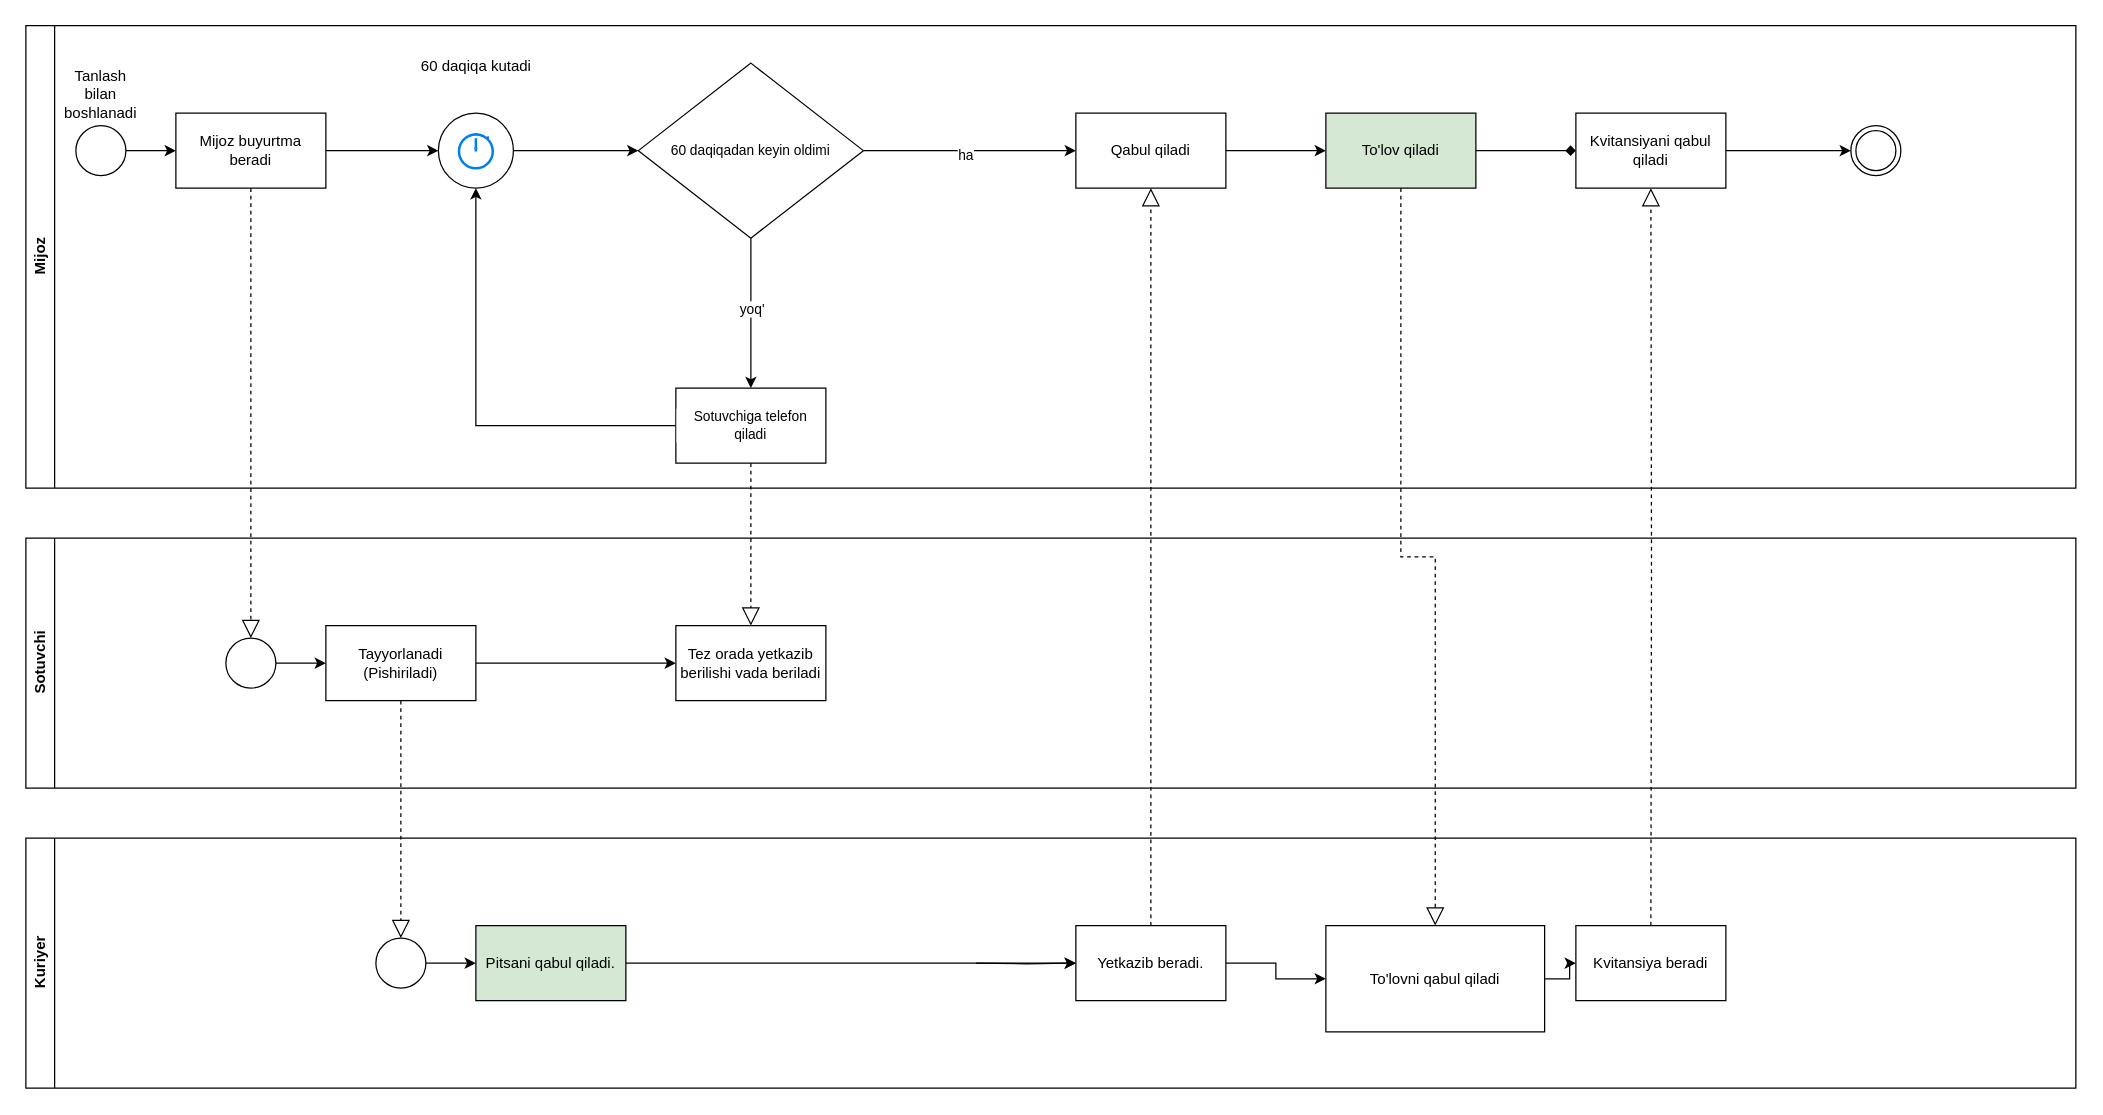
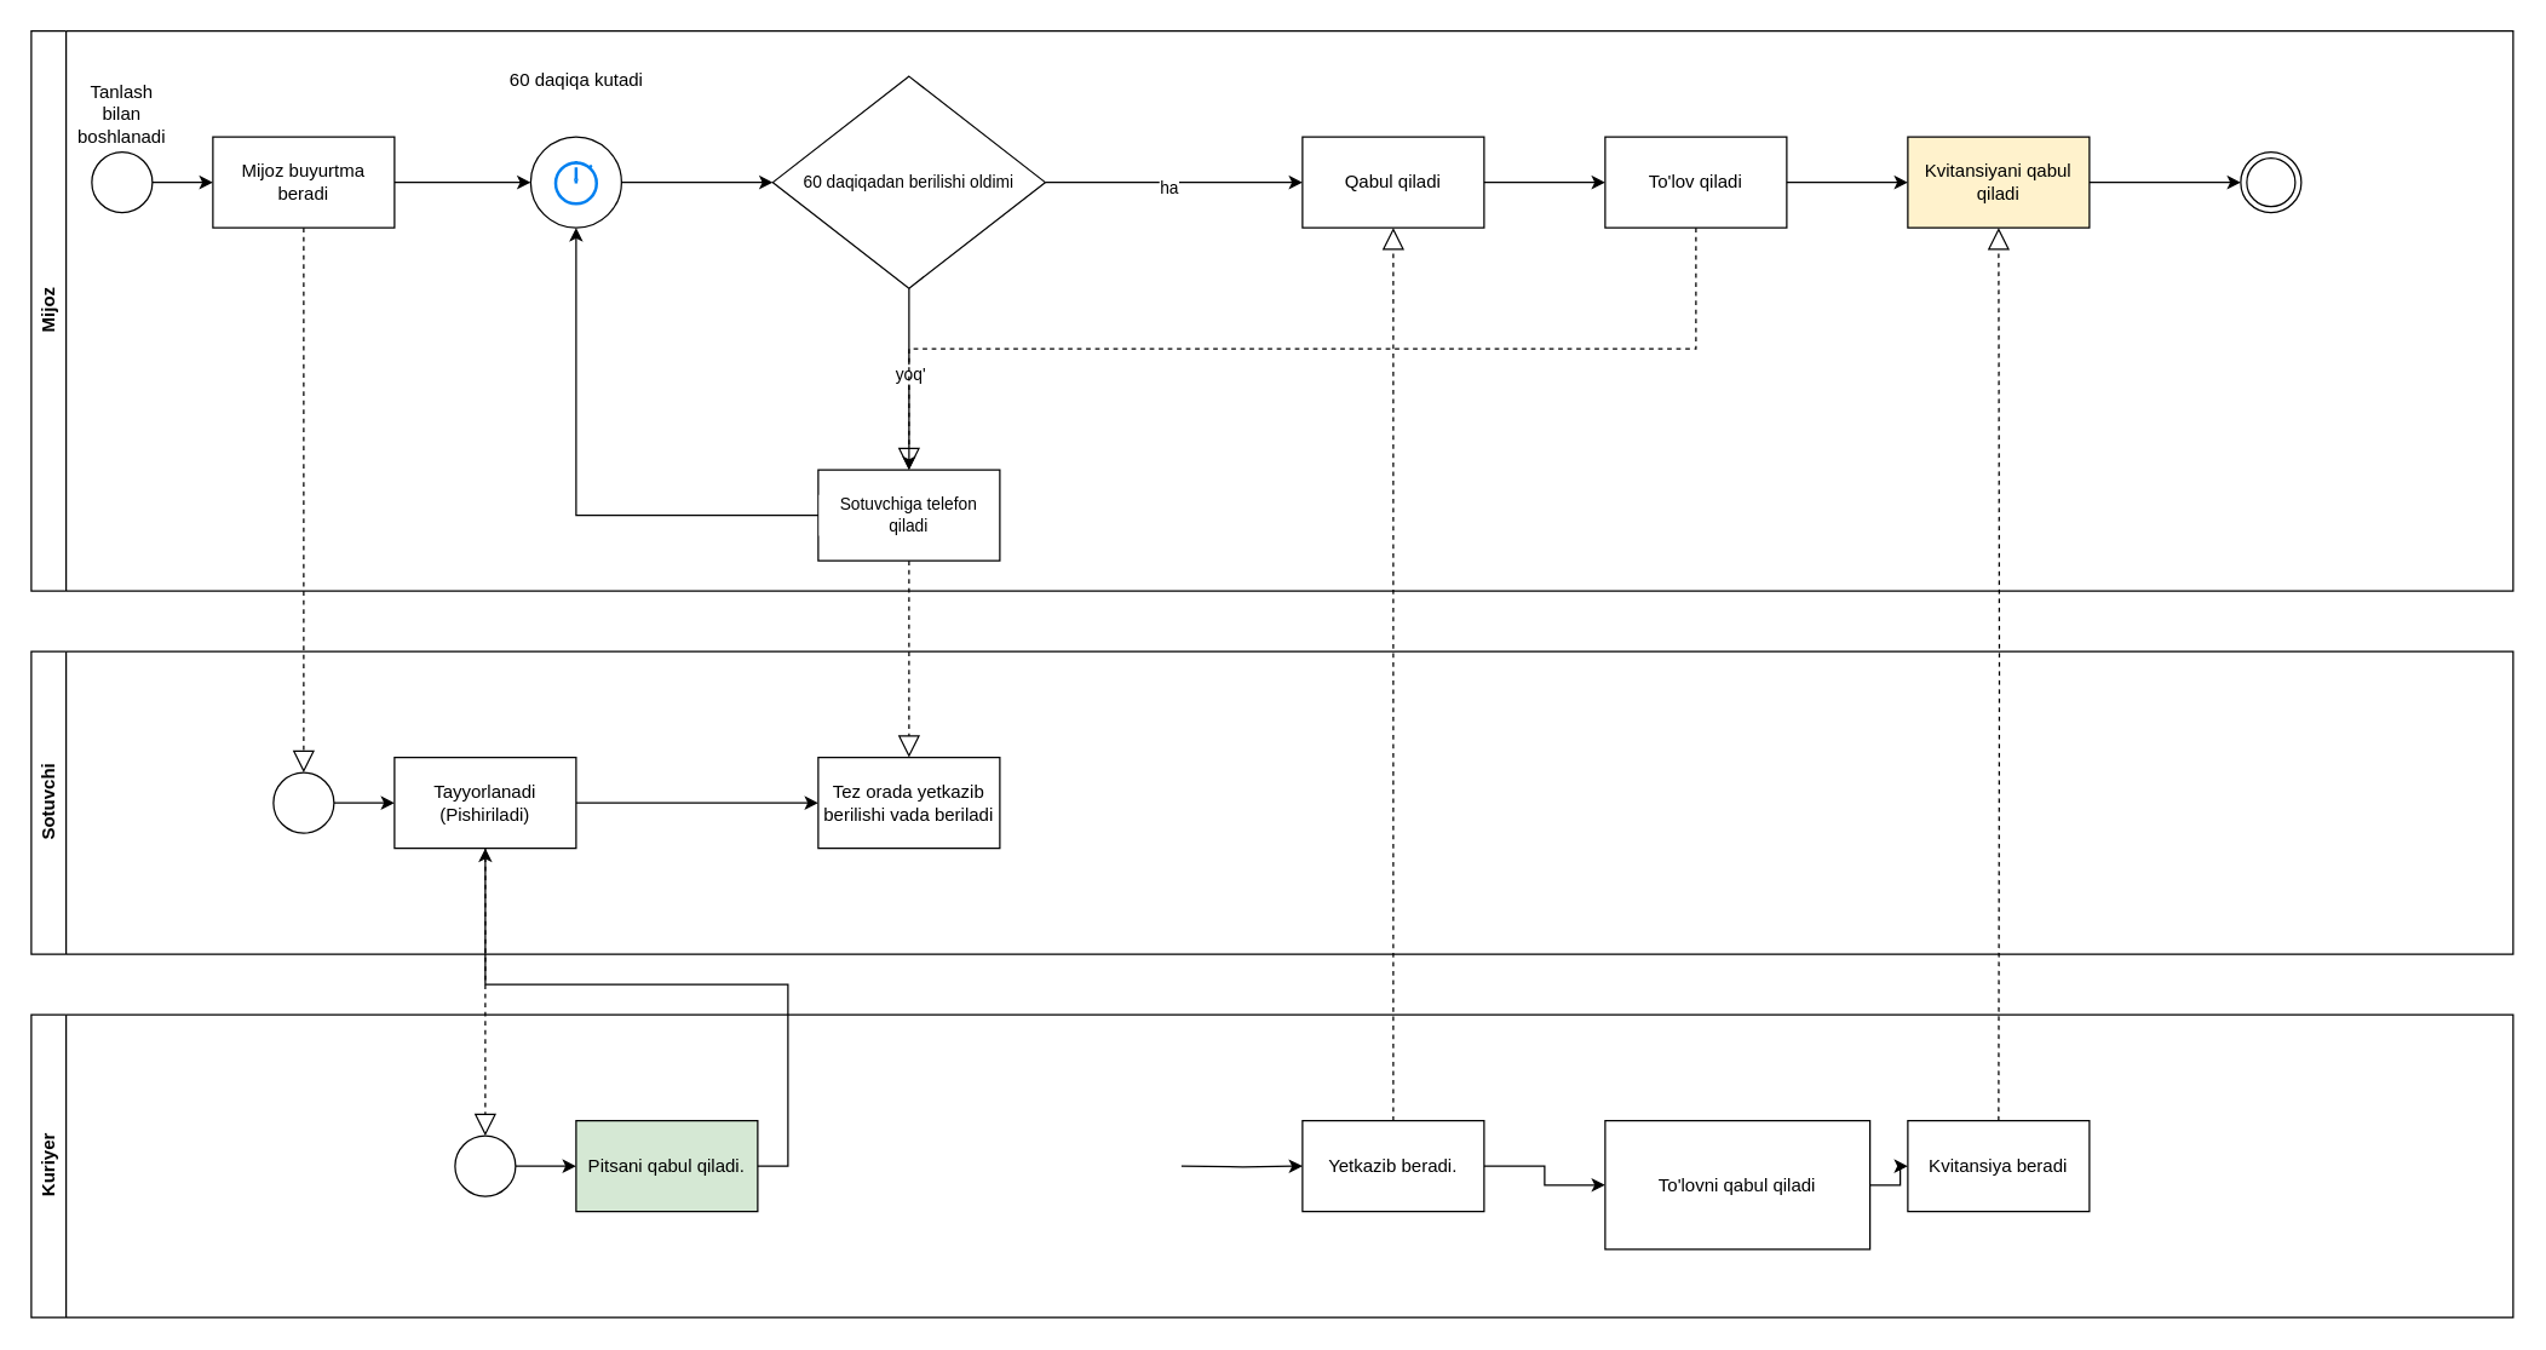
  <mxCell id="0" />
  <mxCell id="1" parent="0" />
  <mxCell id="2" value="Sotuvchi" style="swimlane;horizontal=0;whiteSpace=wrap;html=1;" parent="1" vertex="1"><mxGeometry y="430" width="1640" height="200" as="geometry" x="20" /></mxCell>
  <mxCell id="3" value="" style="edgeStyle=orthogonalEdgeStyle;rounded=0;orthogonalLoop=1;jettySize=auto;html=1;strokeColor=default;align=center;verticalAlign=middle;fontFamily=Helvetica;fontSize=11;fontColor=default;labelBackgroundColor=default;endArrow=classic;" parent="2" source="4" target="6" edge="1"><mxGeometry relative="1" as="geometry" /></mxCell>
  <mxCell id="4" value="" style="ellipse;whiteSpace=wrap;html=1;aspect=fixed;" parent="2" vertex="1"><mxGeometry x="160" y="80" width="40" height="40" as="geometry" /></mxCell>
  <mxCell id="5" value="" style="edgeStyle=orthogonalEdgeStyle;rounded=0;orthogonalLoop=1;jettySize=auto;html=1;strokeColor=default;align=center;verticalAlign=middle;fontFamily=Helvetica;fontSize=11;fontColor=default;labelBackgroundColor=default;endArrow=classic;" parent="2" source="6" target="7" edge="1"><mxGeometry relative="1" as="geometry" /></mxCell>
  <mxCell id="6" value="Tayyorlanadi&lt;br&gt;(Pishiriladi)" style="whiteSpace=wrap;html=1;" parent="2" vertex="1"><mxGeometry x="240" y="70" width="120" height="60" as="geometry" /></mxCell>
  <mxCell id="7" value="Tez orada yetkazib berilishi vada beriladi" style="whiteSpace=wrap;html=1;" parent="2" vertex="1"><mxGeometry x="520" y="70" width="120" height="60" as="geometry" /></mxCell>
  <mxCell id="8" value="Mijoz" style="swimlane;horizontal=0;whiteSpace=wrap;html=1;" parent="1" vertex="1"><mxGeometry y="20" width="1640" height="370" as="geometry" x="20" /></mxCell>
  <mxCell id="9" value="" style="edgeStyle=orthogonalEdgeStyle;rounded=0;orthogonalLoop=1;jettySize=auto;html=1;" parent="8" source="10" target="12" edge="1"><mxGeometry relative="1" as="geometry" /></mxCell>
  <mxCell id="10" value="" style="ellipse;whiteSpace=wrap;html=1;aspect=fixed;" parent="8" vertex="1"><mxGeometry x="40" y="80" width="40" height="40" as="geometry" /></mxCell>
  <mxCell id="11" style="edgeStyle=orthogonalEdgeStyle;rounded=0;orthogonalLoop=1;jettySize=auto;html=1;exitX=1;exitY=0.5;exitDx=0;exitDy=0;entryX=0;entryY=0.5;entryDx=0;entryDy=0;" edge="1" parent="8" source="12" target="29"><mxGeometry relative="1" as="geometry" /></mxCell>
  <mxCell id="12" value="Mijoz buyurtma beradi" style="whiteSpace=wrap;html=1;" parent="8" vertex="1"><mxGeometry x="120" y="70" width="120" height="60" as="geometry" /></mxCell>
  <mxCell id="13" value="Tanlash bilan boshlanadi" style="text;html=1;align=center;verticalAlign=middle;whiteSpace=wrap;rounded=0;" parent="8" vertex="1"><mxGeometry x="30" y="40" width="60" height="30" as="geometry" /></mxCell>
  <mxCell id="14" value="Qabul qiladi" style="whiteSpace=wrap;html=1;" parent="8" vertex="1"><mxGeometry x="840" y="70" width="120" height="60" as="geometry" /></mxCell>
- <mxCell id="15" value="To'lov qiladi" style="whiteSpace=wrap;html=1;fillColor=#d5e8d4;" parent="8" vertex="1"><mxGeometry x="1040" y="70" width="120" height="60" as="geometry" /></mxCell>
+ <mxCell id="15" value="To'lov qiladi" style="whiteSpace=wrap;html=1;" parent="8" vertex="1"><mxGeometry x="1040" y="70" width="120" height="60" as="geometry" /></mxCell>
  <mxCell id="16" value="" style="edgeStyle=orthogonalEdgeStyle;rounded=0;orthogonalLoop=1;jettySize=auto;html=1;strokeColor=default;align=center;verticalAlign=middle;fontFamily=Helvetica;fontSize=11;fontColor=default;labelBackgroundColor=default;endArrow=classic;" parent="8" source="14" target="15" edge="1"><mxGeometry relative="1" as="geometry" /></mxCell>
- <mxCell id="17" value="Kvitansiyani qabul qiladi" style="whiteSpace=wrap;html=1;" parent="8" vertex="1"><mxGeometry x="1240" y="70" width="120" height="60" as="geometry" /></mxCell>
- <mxCell id="18" value="" style="edgeStyle=orthogonalEdgeStyle;rounded=0;orthogonalLoop=1;jettySize=auto;html=1;strokeColor=default;align=center;verticalAlign=middle;fontFamily=Helvetica;fontSize=11;fontColor=default;labelBackgroundColor=default;endArrow=diamond;" parent="8" source="15" target="17" edge="1"><mxGeometry relative="1" as="geometry" /></mxCell>
+ <mxCell id="17" value="Kvitansiyani qabul qiladi" style="whiteSpace=wrap;html=1;fillColor=#fff2cc;" parent="8" vertex="1"><mxGeometry x="1240" y="70" width="120" height="60" as="geometry" /></mxCell>
+ <mxCell id="18" value="" style="edgeStyle=orthogonalEdgeStyle;rounded=0;orthogonalLoop=1;jettySize=auto;html=1;strokeColor=default;align=center;verticalAlign=middle;fontFamily=Helvetica;fontSize=11;fontColor=default;labelBackgroundColor=default;endArrow=classic;" parent="8" source="15" target="17" edge="1"><mxGeometry relative="1" as="geometry" /></mxCell>
  <mxCell id="19" value="" style="edgeStyle=orthogonalEdgeStyle;rounded=0;orthogonalLoop=1;jettySize=auto;html=1;strokeColor=default;align=center;verticalAlign=middle;fontFamily=Helvetica;fontSize=11;fontColor=default;labelBackgroundColor=default;endArrow=classic;" parent="8" source="17" edge="1"><mxGeometry relative="1" as="geometry"><mxPoint x="1460" y="100.0" as="targetPoint" /></mxGeometry></mxCell>
  <mxCell id="20" style="edgeStyle=orthogonalEdgeStyle;rounded=0;orthogonalLoop=1;jettySize=auto;html=1;exitX=1;exitY=0.5;exitDx=0;exitDy=0;entryX=0;entryY=0.5;entryDx=0;entryDy=0;strokeColor=default;align=center;verticalAlign=middle;fontFamily=Helvetica;fontSize=11;fontColor=default;labelBackgroundColor=default;endArrow=classic;" parent="8" source="24" target="14" edge="1"><mxGeometry relative="1" as="geometry" /></mxCell>
  <mxCell id="21" value="ha" style="edgeLabel;html=1;align=center;verticalAlign=middle;resizable=0;points=[];fontFamily=Helvetica;fontSize=11;fontColor=default;labelBackgroundColor=default;" parent="20" vertex="1" connectable="0"><mxGeometry x="-0.048" y="-3" relative="1" as="geometry"><mxPoint as="offset" /></mxGeometry></mxCell>
  <mxCell id="22" value="" style="edgeStyle=orthogonalEdgeStyle;rounded=0;orthogonalLoop=1;jettySize=auto;html=1;strokeColor=default;align=center;verticalAlign=middle;fontFamily=Helvetica;fontSize=11;fontColor=default;labelBackgroundColor=default;endArrow=classic;" parent="8" source="24" target="25" edge="1"><mxGeometry relative="1" as="geometry" /></mxCell>
  <mxCell id="23" value="yoq'" style="edgeLabel;html=1;align=center;verticalAlign=middle;resizable=0;points=[];fontFamily=Helvetica;fontSize=11;fontColor=default;labelBackgroundColor=default;" parent="22" vertex="1" connectable="0"><mxGeometry x="-0.065" relative="1" as="geometry"><mxPoint as="offset" /></mxGeometry></mxCell>
- <mxCell id="24" value="60 daqiqadan keyin oldimi" style="rhombus;whiteSpace=wrap;html=1;fontFamily=Helvetica;fontSize=11;fontColor=default;labelBackgroundColor=default;" parent="8" vertex="1"><mxGeometry x="490" y="30" width="180" height="140" as="geometry" /></mxCell>
+ <mxCell id="24" value="60 daqiqadan berilishi oldimi" style="rhombus;whiteSpace=wrap;html=1;fontFamily=Helvetica;fontSize=11;fontColor=default;labelBackgroundColor=default;" parent="8" vertex="1"><mxGeometry x="490" y="30" width="180" height="140" as="geometry" /></mxCell>
  <mxCell id="25" value="Sotuvchiga telefon qiladi" style="whiteSpace=wrap;html=1;fontSize=11;labelBackgroundColor=default;" parent="8" vertex="1"><mxGeometry x="520" y="290" width="120" height="60" as="geometry" /></mxCell>
  <mxCell id="26" style="edgeStyle=orthogonalEdgeStyle;rounded=0;orthogonalLoop=1;jettySize=auto;html=1;exitX=0;exitY=0.5;exitDx=0;exitDy=0;entryX=0.5;entryY=1;entryDx=0;entryDy=0;strokeColor=default;align=center;verticalAlign=middle;fontFamily=Helvetica;fontSize=11;fontColor=default;labelBackgroundColor=default;endArrow=classic;" parent="8" source="25" target="29" edge="1"><mxGeometry relative="1" as="geometry"><mxPoint x="360.48" y="123.48" as="targetPoint" /></mxGeometry></mxCell>
  <mxCell id="27" value="" style="ellipse;shape=doubleEllipse;whiteSpace=wrap;html=1;aspect=fixed;fontFamily=Helvetica;fontSize=11;fontColor=default;labelBackgroundColor=default;" parent="8" vertex="1"><mxGeometry x="1460" y="80" width="40" height="40" as="geometry" /></mxCell>
  <mxCell id="28" style="edgeStyle=orthogonalEdgeStyle;rounded=0;orthogonalLoop=1;jettySize=auto;html=1;exitX=1;exitY=0.5;exitDx=0;exitDy=0;entryX=0;entryY=0.5;entryDx=0;entryDy=0;" edge="1" parent="8" source="29" target="24"><mxGeometry relative="1" as="geometry" /></mxCell>
  <mxCell id="29" value="" style="ellipse;whiteSpace=wrap;html=1;aspect=fixed;" vertex="1" parent="8"><mxGeometry x="330" y="70" width="60" height="60" as="geometry" /></mxCell>
  <mxCell id="30" value="" style="html=1;verticalLabelPosition=bottom;align=center;labelBackgroundColor=#ffffff;verticalAlign=top;strokeWidth=2;strokeColor=#0080F0;shadow=0;dashed=0;shape=mxgraph.ios7.icons.stopwatch;" vertex="1" parent="8"><mxGeometry x="346.5" y="85.9" width="27" height="28.2" as="geometry" /></mxCell>
  <mxCell id="31" value="Kuriyer" style="swimlane;horizontal=0;whiteSpace=wrap;html=1;" parent="1" vertex="1"><mxGeometry y="670" width="1640" height="200" as="geometry" x="20" /></mxCell>
  <mxCell id="32" value="" style="edgeStyle=orthogonalEdgeStyle;rounded=0;orthogonalLoop=1;jettySize=auto;html=1;strokeColor=default;align=center;verticalAlign=middle;fontFamily=Helvetica;fontSize=11;fontColor=default;labelBackgroundColor=default;endArrow=classic;" parent="31" source="33" target="35" edge="1"><mxGeometry relative="1" as="geometry" /></mxCell>
  <mxCell id="33" value="" style="ellipse;whiteSpace=wrap;html=1;aspect=fixed;" parent="31" vertex="1"><mxGeometry x="280" y="80" width="40" height="40" as="geometry" /></mxCell>
- <mxCell id="34" style="edgeStyle=orthogonalEdgeStyle;rounded=0;orthogonalLoop=1;jettySize=auto;html=1;exitX=1;exitY=0.5;exitDx=0;exitDy=0;strokeColor=default;align=center;verticalAlign=middle;fontFamily=Helvetica;fontSize=11;fontColor=default;labelBackgroundColor=default;endArrow=classic;" parent="31" source="35" target="38" edge="1"><mxGeometry relative="1" as="geometry" /></mxCell>
+ <mxCell id="34" style="edgeStyle=orthogonalEdgeStyle;rounded=0;orthogonalLoop=1;jettySize=auto;html=1;exitX=1;exitY=0.5;exitDx=0;exitDy=0;strokeColor=default;align=center;verticalAlign=middle;fontFamily=Helvetica;fontSize=11;fontColor=default;labelBackgroundColor=default;endArrow=classic;" parent="31" source="35" target="6" edge="1"><mxGeometry relative="1" as="geometry" /></mxCell>
  <mxCell id="35" value="Pitsani qabul qiladi." style="whiteSpace=wrap;html=1;fillColor=#d5e8d4;" parent="31" vertex="1"><mxGeometry x="360" y="70" width="120" height="60" as="geometry" /></mxCell>
  <mxCell id="36" value="" style="endArrow=block;dashed=1;endFill=0;endSize=12;html=1;rounded=0;strokeColor=default;align=center;verticalAlign=middle;fontFamily=Helvetica;fontSize=11;fontColor=default;labelBackgroundColor=default;edgeStyle=orthogonalEdgeStyle;exitX=0.5;exitY=0;exitDx=0;exitDy=0;entryX=0.5;entryY=1;entryDx=0;entryDy=0;" parent="31" target="17" edge="1"><mxGeometry width="160" relative="1" as="geometry"><mxPoint x="1300" y="70" as="sourcePoint" /><mxPoint x="1300" y="-350" as="targetPoint" /></mxGeometry></mxCell>
  <mxCell id="37" value="" style="edgeStyle=orthogonalEdgeStyle;rounded=0;orthogonalLoop=1;jettySize=auto;html=1;strokeColor=default;align=center;verticalAlign=middle;fontFamily=Helvetica;fontSize=11;fontColor=default;labelBackgroundColor=default;endArrow=classic;" parent="31" source="38" target="40" edge="1"><mxGeometry relative="1" as="geometry" /></mxCell>
  <mxCell id="38" value="Yetkazib beradi." style="whiteSpace=wrap;html=1;" parent="31" vertex="1"><mxGeometry x="840" y="70" width="120" height="60" as="geometry" /></mxCell>
  <mxCell id="39" value="" style="edgeStyle=orthogonalEdgeStyle;rounded=0;orthogonalLoop=1;jettySize=auto;html=1;strokeColor=default;align=center;verticalAlign=middle;fontFamily=Helvetica;fontSize=11;fontColor=default;labelBackgroundColor=default;endArrow=classic;" parent="31" target="38" edge="1"><mxGeometry relative="1" as="geometry"><mxPoint x="760" y="100" as="sourcePoint" /></mxGeometry></mxCell>
  <mxCell id="40" value="To'lovni qabul qiladi" style="whiteSpace=wrap;html=1;" parent="31" vertex="1"><mxGeometry x="1040" y="70" width="175" height="85" as="geometry" /></mxCell>
  <mxCell id="41" value="Kvitansiya beradi" style="whiteSpace=wrap;html=1;" parent="31" vertex="1"><mxGeometry x="1240" y="70" width="120" height="60" as="geometry" /></mxCell>
  <mxCell id="42" value="" style="edgeStyle=orthogonalEdgeStyle;rounded=0;orthogonalLoop=1;jettySize=auto;html=1;strokeColor=default;align=center;verticalAlign=middle;fontFamily=Helvetica;fontSize=11;fontColor=default;labelBackgroundColor=default;endArrow=classic;" parent="31" source="40" target="41" edge="1"><mxGeometry relative="1" as="geometry" /></mxCell>
  <mxCell id="43" value="" style="endArrow=block;dashed=1;endFill=0;endSize=12;html=1;rounded=0;strokeColor=default;align=center;verticalAlign=middle;fontFamily=Helvetica;fontSize=11;fontColor=default;labelBackgroundColor=default;edgeStyle=orthogonalEdgeStyle;entryX=0.5;entryY=0;entryDx=0;entryDy=0;exitX=0.5;exitY=1;exitDx=0;exitDy=0;" parent="1" source="12" target="4" edge="1"><mxGeometry width="160" relative="1" as="geometry"><mxPoint x="170" y="340" as="sourcePoint" /><mxPoint x="330" y="340" as="targetPoint" /></mxGeometry></mxCell>
  <mxCell id="44" value="" style="endArrow=block;dashed=1;endFill=0;endSize=12;html=1;rounded=0;strokeColor=default;align=center;verticalAlign=middle;fontFamily=Helvetica;fontSize=11;fontColor=default;labelBackgroundColor=default;edgeStyle=orthogonalEdgeStyle;entryX=0.5;entryY=0;entryDx=0;entryDy=0;exitX=0.5;exitY=1;exitDx=0;exitDy=0;" parent="1" edge="1"><mxGeometry width="160" relative="1" as="geometry"><mxPoint x="320" y="560" as="sourcePoint" /><mxPoint x="320" y="750" as="targetPoint" /></mxGeometry></mxCell>
  <mxCell id="45" value="" style="endArrow=block;dashed=1;endFill=0;endSize=12;html=1;rounded=0;strokeColor=default;align=center;verticalAlign=middle;fontFamily=Helvetica;fontSize=11;fontColor=default;labelBackgroundColor=default;edgeStyle=orthogonalEdgeStyle;entryX=0.5;entryY=1;entryDx=0;entryDy=0;exitX=0.5;exitY=0;exitDx=0;exitDy=0;" parent="1" source="38" target="14" edge="1"><mxGeometry width="160" relative="1" as="geometry"><mxPoint x="920" y="730" as="sourcePoint" /><mxPoint x="1010" y="750" as="targetPoint" /></mxGeometry></mxCell>
- <mxCell id="46" value="" style="endArrow=block;dashed=1;endFill=0;endSize=12;html=1;rounded=0;strokeColor=default;align=center;verticalAlign=middle;fontFamily=Helvetica;fontSize=11;fontColor=default;labelBackgroundColor=default;edgeStyle=orthogonalEdgeStyle;entryX=0.5;entryY=0;entryDx=0;entryDy=0;exitX=0.5;exitY=1;exitDx=0;exitDy=0;" parent="1" source="15" target="40" edge="1"><mxGeometry width="160" relative="1" as="geometry"><mxPoint x="1120" y="320" as="sourcePoint" /><mxPoint x="1120" y="510" as="targetPoint" /></mxGeometry></mxCell>
+ <mxCell id="46" value="" style="endArrow=block;dashed=1;endFill=0;endSize=12;html=1;rounded=0;strokeColor=default;align=center;verticalAlign=middle;fontFamily=Helvetica;fontSize=11;fontColor=default;labelBackgroundColor=default;edgeStyle=orthogonalEdgeStyle;exitX=0.5;exitY=1;exitDx=0;exitDy=0;" parent="1" source="15" target="25" edge="1"><mxGeometry width="160" relative="1" as="geometry"><mxPoint x="1120" y="320" as="sourcePoint" /><mxPoint x="1120" y="510" as="targetPoint" /></mxGeometry></mxCell>
  <mxCell id="47" value="" style="endArrow=block;dashed=1;endFill=0;endSize=12;html=1;rounded=0;strokeColor=default;align=center;verticalAlign=middle;fontFamily=Helvetica;fontSize=11;fontColor=default;labelBackgroundColor=default;edgeStyle=orthogonalEdgeStyle;entryX=0.5;entryY=0;entryDx=0;entryDy=0;exitX=0.5;exitY=1;exitDx=0;exitDy=0;" parent="1" source="25" target="7" edge="1"><mxGeometry width="160" relative="1" as="geometry"><mxPoint x="600" y="370" as="sourcePoint" /><mxPoint x="600" y="730" as="targetPoint" /></mxGeometry></mxCell>
  <mxCell id="48" value="60 daqiqa kutadi" style="text;html=1;align=center;verticalAlign=middle;resizable=0;points=[];autosize=1;strokeColor=none;fillColor=none;" vertex="1" parent="1"><mxGeometry x="325" y="38" width="110" height="30" as="geometry" /></mxCell>
